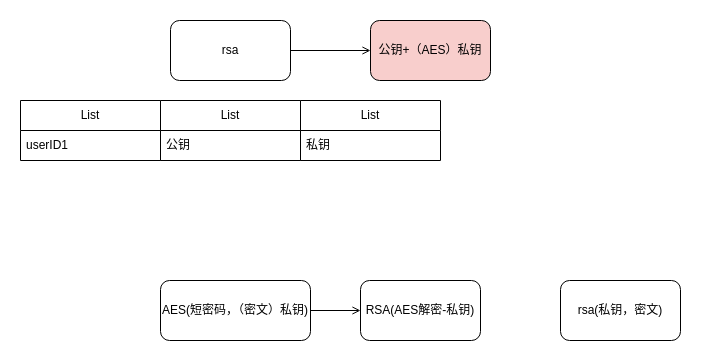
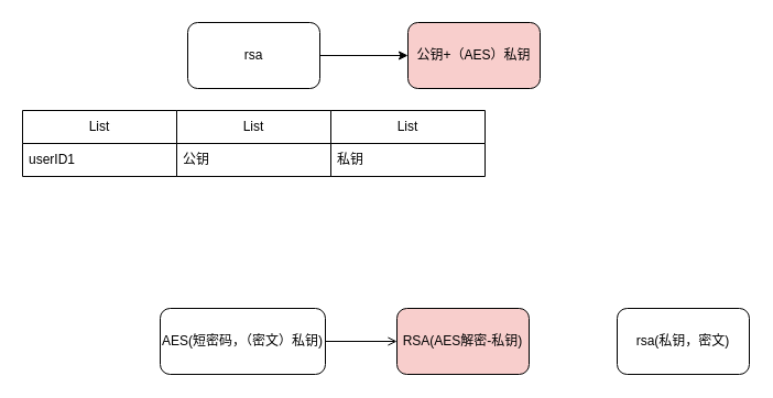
  <mxCell id="0" />
  <mxCell id="1" parent="0" />
- <mxCell id="2" value="" style="edgeStyle=orthogonalEdgeStyle;rounded=0;orthogonalLoop=1;jettySize=auto;html=1;endArrow=open;" edge="1" parent="1" source="3" target="4"><mxGeometry relative="1" as="geometry" /></mxCell>
+ <mxCell id="2" value="" style="edgeStyle=orthogonalEdgeStyle;rounded=0;orthogonalLoop=1;jettySize=auto;html=1;" edge="1" parent="1" source="3" target="4"><mxGeometry relative="1" as="geometry" /></mxCell>
  <mxCell id="3" value="rsa" style="rounded=1;whiteSpace=wrap;html=1;" vertex="1" parent="1"><mxGeometry x="170" y="20" width="120" height="60" as="geometry" /></mxCell>
  <mxCell id="4" value="公钥+（AES）私钥" style="whiteSpace=wrap;html=1;rounded=1;fillColor=#f8cecc;" vertex="1" parent="1"><mxGeometry x="370" y="20" width="120" height="60" as="geometry" /></mxCell>
  <mxCell id="5" value="" style="edgeStyle=orthogonalEdgeStyle;rounded=0;orthogonalLoop=1;jettySize=auto;html=1;endArrow=open;" edge="1" parent="1" source="6" target="7"><mxGeometry relative="1" as="geometry" /></mxCell>
- <mxCell id="6" value="AES(短密码，（密文）私钥)" style="rounded=1;whiteSpace=wrap;html=1;" vertex="1" parent="1"><mxGeometry x="160" y="280" width="150" height="60" as="geometry" /></mxCell>
- <mxCell id="7" value="RSA(AES解密-私钥)" style="whiteSpace=wrap;html=1;rounded=1;" vertex="1" parent="1"><mxGeometry x="360" y="280" width="120" height="60" as="geometry" /></mxCell>
+ <mxCell id="6" value="AES(短密码，（密文）私钥)" style="rounded=1;whiteSpace=wrap;html=1;" vertex="1" parent="1"><mxGeometry x="145" y="280" width="150" height="60" as="geometry" /></mxCell>
+ <mxCell id="7" value="RSA(AES解密-私钥)" style="whiteSpace=wrap;html=1;rounded=1;fillColor=#f8cecc;" vertex="1" parent="1"><mxGeometry x="360" y="280" width="120" height="60" as="geometry" /></mxCell>
  <mxCell id="8" value="rsa(私钥，密文)" style="whiteSpace=wrap;html=1;rounded=1;" vertex="1" parent="1"><mxGeometry x="560" y="280" width="120" height="60" as="geometry" /></mxCell>
  <mxCell id="9" value="List" style="swimlane;fontStyle=0;childLayout=stackLayout;horizontal=1;startSize=30;horizontalStack=0;resizeParent=1;resizeParentMax=0;resizeLast=0;collapsible=1;marginBottom=0;whiteSpace=wrap;html=1;" vertex="1" parent="1"><mxGeometry x="20" y="100" width="140" height="60" as="geometry" /></mxCell>
  <mxCell id="10" value="userID1&lt;span style=&quot;white-space: pre;&quot;&gt;&#09;&lt;/span&gt;&lt;span style=&quot;white-space: pre;&quot;&gt;&#09;&lt;/span&gt;" style="text;strokeColor=none;fillColor=none;align=left;verticalAlign=middle;spacingLeft=4;spacingRight=4;overflow=hidden;points=[[0,0.5],[1,0.5]];portConstraint=eastwest;rotatable=0;whiteSpace=wrap;html=1;" vertex="1" parent="9"><mxGeometry y="30" width="140" height="30" as="geometry" /></mxCell>
  <mxCell id="11" value="List" style="swimlane;fontStyle=0;childLayout=stackLayout;horizontal=1;startSize=30;horizontalStack=0;resizeParent=1;resizeParentMax=0;resizeLast=0;collapsible=1;marginBottom=0;whiteSpace=wrap;html=1;" vertex="1" parent="1"><mxGeometry x="160" y="100" width="140" height="60" as="geometry" /></mxCell>
  <mxCell id="12" value="公钥" style="text;strokeColor=none;fillColor=none;align=left;verticalAlign=middle;spacingLeft=4;spacingRight=4;overflow=hidden;points=[[0,0.5],[1,0.5]];portConstraint=eastwest;rotatable=0;whiteSpace=wrap;html=1;" vertex="1" parent="11"><mxGeometry y="30" width="140" height="30" as="geometry" /></mxCell>
  <mxCell id="13" value="List" style="swimlane;fontStyle=0;childLayout=stackLayout;horizontal=1;startSize=30;horizontalStack=0;resizeParent=1;resizeParentMax=0;resizeLast=0;collapsible=1;marginBottom=0;whiteSpace=wrap;html=1;" vertex="1" parent="1"><mxGeometry x="300" y="100" width="140" height="60" as="geometry" /></mxCell>
  <mxCell id="14" value="私钥" style="text;strokeColor=none;fillColor=none;align=left;verticalAlign=middle;spacingLeft=4;spacingRight=4;overflow=hidden;points=[[0,0.5],[1,0.5]];portConstraint=eastwest;rotatable=0;whiteSpace=wrap;html=1;" vertex="1" parent="13"><mxGeometry y="30" width="140" height="30" as="geometry" /></mxCell>
